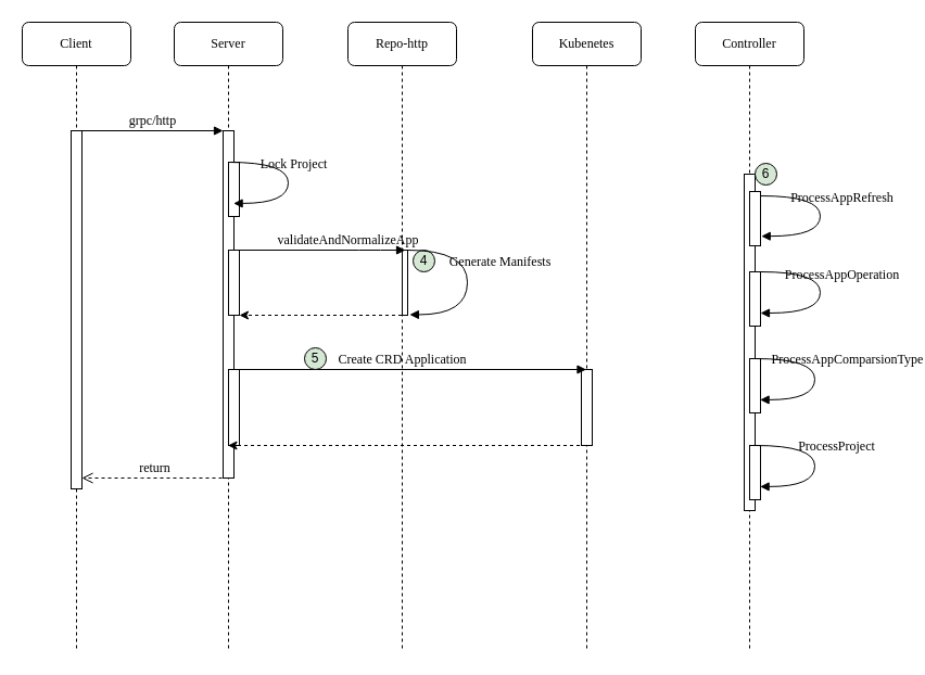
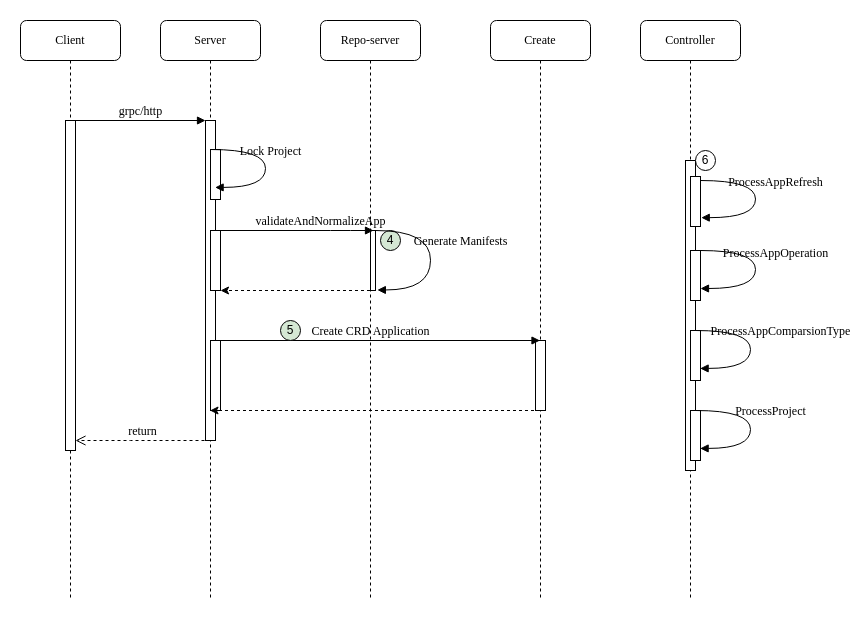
  <mxCell id="0" />
  <mxCell id="1" parent="0" />
  <mxCell id="2" value="&lt;span style=&quot;text-align: left&quot;&gt;Server&lt;/span&gt;" style="shape=umlLifeline;perimeter=lifelinePerimeter;whiteSpace=wrap;html=1;container=1;collapsible=0;recursiveResize=0;outlineConnect=0;rounded=1;shadow=0;comic=0;labelBackgroundColor=none;strokeWidth=1;fontFamily=Verdana;fontSize=12;align=center;" parent="1" vertex="1"><mxGeometry x="160" y="20" width="100" height="580" as="geometry" /></mxCell>
  <mxCell id="3" value="" style="html=1;points=[];perimeter=orthogonalPerimeter;rounded=0;shadow=0;comic=0;labelBackgroundColor=none;strokeWidth=1;fontFamily=Verdana;fontSize=12;align=center;" parent="2" vertex="1"><mxGeometry x="45" y="100" width="10" height="320" as="geometry" /></mxCell>
  <mxCell id="4" value="" style="html=1;points=[];perimeter=orthogonalPerimeter;rounded=0;shadow=0;comic=0;labelBackgroundColor=none;strokeWidth=1;fontFamily=Verdana;fontSize=12;align=center;" parent="2" vertex="1"><mxGeometry x="50" y="129" width="10" height="50" as="geometry" /></mxCell>
  <mxCell id="5" value="Lock Project" style="html=1;verticalAlign=bottom;endArrow=block;labelBackgroundColor=none;fontFamily=Verdana;fontSize=12;elbow=vertical;edgeStyle=orthogonalEdgeStyle;curved=1;entryX=1;entryY=0.286;entryPerimeter=0;exitX=1.038;exitY=0.345;exitPerimeter=0;" parent="2" edge="1"><mxGeometry x="-0.079" y="5" relative="1" as="geometry"><mxPoint x="50" y="129" as="sourcePoint" /><mxPoint x="54.62" y="166.92" as="targetPoint" /><Array as="points"><mxPoint x="105" y="129" /><mxPoint x="105" y="167" /></Array><mxPoint as="offset" /></mxGeometry></mxCell>
  <mxCell id="6" value="" style="html=1;points=[];perimeter=orthogonalPerimeter;rounded=0;shadow=0;comic=0;labelBackgroundColor=none;strokeWidth=1;fontFamily=Verdana;fontSize=12;align=center;" parent="2" vertex="1"><mxGeometry x="50" y="320" width="10" height="70" as="geometry" /></mxCell>
  <mxCell id="7" value="" style="html=1;points=[];perimeter=orthogonalPerimeter;rounded=0;shadow=0;comic=0;labelBackgroundColor=none;strokeWidth=1;fontFamily=Verdana;fontSize=12;align=center;" parent="2" vertex="1"><mxGeometry x="50" y="210" width="10" height="60" as="geometry" /></mxCell>
- <mxCell id="8" value="Repo-http" style="shape=umlLifeline;perimeter=lifelinePerimeter;whiteSpace=wrap;html=1;container=1;collapsible=0;recursiveResize=0;outlineConnect=0;rounded=1;shadow=0;comic=0;labelBackgroundColor=none;strokeWidth=1;fontFamily=Verdana;fontSize=12;align=center;" parent="1" vertex="1"><mxGeometry x="320" y="20" width="100" height="580" as="geometry" /></mxCell>
+ <mxCell id="8" value="Repo-server" style="shape=umlLifeline;perimeter=lifelinePerimeter;whiteSpace=wrap;html=1;container=1;collapsible=0;recursiveResize=0;outlineConnect=0;rounded=1;shadow=0;comic=0;labelBackgroundColor=none;strokeWidth=1;fontFamily=Verdana;fontSize=12;align=center;" parent="1" vertex="1"><mxGeometry x="320" y="20" width="100" height="580" as="geometry" /></mxCell>
  <mxCell id="9" value="" style="html=1;points=[];perimeter=orthogonalPerimeter;rounded=0;shadow=0;comic=0;labelBackgroundColor=none;strokeWidth=1;fontFamily=Verdana;fontSize=12;align=center;" parent="8" vertex="1"><mxGeometry x="50" y="210" width="5" height="60" as="geometry" /></mxCell>
  <mxCell id="10" value="4" style="ellipse;whiteSpace=wrap;html=1;fillColor=#d5e8d4;" parent="8" vertex="1"><mxGeometry x="60" y="210" width="20" height="20" as="geometry" /></mxCell>
  <mxCell id="11" value="Controller" style="shape=umlLifeline;perimeter=lifelinePerimeter;whiteSpace=wrap;html=1;container=1;collapsible=0;recursiveResize=0;outlineConnect=0;rounded=1;shadow=0;comic=0;labelBackgroundColor=none;strokeWidth=1;fontFamily=Verdana;fontSize=12;align=center;" parent="1" vertex="1"><mxGeometry x="640" y="20" width="100" height="580" as="geometry" /></mxCell>
  <mxCell id="12" value="" style="html=1;points=[];perimeter=orthogonalPerimeter;rounded=0;shadow=0;comic=0;labelBackgroundColor=none;strokeWidth=1;fontFamily=Verdana;fontSize=12;align=center;" parent="11" vertex="1"><mxGeometry x="45" y="140" width="10" height="310" as="geometry" /></mxCell>
  <mxCell id="13" value="" style="html=1;points=[];perimeter=orthogonalPerimeter;rounded=0;shadow=0;comic=0;labelBackgroundColor=none;strokeWidth=1;fontFamily=Verdana;fontSize=12;align=center;" parent="11" vertex="1"><mxGeometry x="50" y="156" width="10" height="50" as="geometry" /></mxCell>
  <mxCell id="14" value="" style="html=1;points=[];perimeter=orthogonalPerimeter;rounded=0;shadow=0;comic=0;labelBackgroundColor=none;strokeWidth=1;fontFamily=Verdana;fontSize=12;align=center;" parent="11" vertex="1"><mxGeometry x="50" y="390" width="10" height="50" as="geometry" /></mxCell>
  <mxCell id="15" value="" style="html=1;points=[];perimeter=orthogonalPerimeter;rounded=0;shadow=0;comic=0;labelBackgroundColor=none;strokeWidth=1;fontFamily=Verdana;fontSize=12;align=center;" parent="11" vertex="1"><mxGeometry x="50" y="230" width="10" height="50" as="geometry" /></mxCell>
  <mxCell id="16" value="" style="html=1;points=[];perimeter=orthogonalPerimeter;rounded=0;shadow=0;comic=0;labelBackgroundColor=none;strokeWidth=1;fontFamily=Verdana;fontSize=12;align=center;" parent="11" vertex="1"><mxGeometry x="50" y="310" width="10" height="50" as="geometry" /></mxCell>
- <mxCell id="17" value="6" style="ellipse;whiteSpace=wrap;html=1;fillColor=#d5e8d4;" parent="11" vertex="1"><mxGeometry x="55" y="130" width="20" height="20" as="geometry" /></mxCell>
- <mxCell id="18" value="Kubenetes" style="shape=umlLifeline;perimeter=lifelinePerimeter;whiteSpace=wrap;html=1;container=1;collapsible=0;recursiveResize=0;outlineConnect=0;rounded=1;shadow=0;comic=0;labelBackgroundColor=none;strokeWidth=1;fontFamily=Verdana;fontSize=12;align=center;" parent="1" vertex="1"><mxGeometry x="490" y="20" width="100" height="580" as="geometry" /></mxCell>
+ <mxCell id="17" value="6" style="ellipse;whiteSpace=wrap;html=1;" parent="11" vertex="1"><mxGeometry x="55" y="130" width="20" height="20" as="geometry" /></mxCell>
+ <mxCell id="18" value="Create" style="shape=umlLifeline;perimeter=lifelinePerimeter;whiteSpace=wrap;html=1;container=1;collapsible=0;recursiveResize=0;outlineConnect=0;rounded=1;shadow=0;comic=0;labelBackgroundColor=none;strokeWidth=1;fontFamily=Verdana;fontSize=12;align=center;" parent="1" vertex="1"><mxGeometry x="490" y="20" width="100" height="580" as="geometry" /></mxCell>
  <mxCell id="19" value="" style="html=1;points=[];perimeter=orthogonalPerimeter;rounded=0;shadow=0;comic=0;labelBackgroundColor=none;strokeWidth=1;fontFamily=Verdana;fontSize=12;align=center;" parent="18" vertex="1"><mxGeometry x="45" y="320" width="10" height="70" as="geometry" /></mxCell>
  <mxCell id="20" value="&lt;span style=&quot;text-align: left&quot;&gt;Client&lt;/span&gt;" style="shape=umlLifeline;perimeter=lifelinePerimeter;whiteSpace=wrap;html=1;container=1;collapsible=0;recursiveResize=0;outlineConnect=0;rounded=1;shadow=0;comic=0;labelBackgroundColor=none;strokeWidth=1;fontFamily=Verdana;fontSize=12;align=center;" parent="1" vertex="1"><mxGeometry x="20" y="20" width="100" height="580" as="geometry" /></mxCell>
  <mxCell id="21" value="" style="html=1;points=[];perimeter=orthogonalPerimeter;rounded=0;shadow=0;comic=0;labelBackgroundColor=none;strokeWidth=1;fontFamily=Verdana;fontSize=12;align=center;" parent="20" vertex="1"><mxGeometry x="45" y="100" width="10" height="330" as="geometry" /></mxCell>
  <mxCell id="22" value="Create CRD Application" style="html=1;verticalAlign=bottom;endArrow=block;labelBackgroundColor=none;fontFamily=Verdana;fontSize=12;" parent="1" target="18" edge="1"><mxGeometry x="-0.061" relative="1" as="geometry"><mxPoint x="220" y="340" as="sourcePoint" /><mxPoint as="offset" /></mxGeometry></mxCell>
  <mxCell id="23" value="return" style="html=1;verticalAlign=bottom;endArrow=open;dashed=1;endSize=8;labelBackgroundColor=none;fontFamily=Verdana;fontSize=12;edgeStyle=elbowEdgeStyle;elbow=vertical;" parent="1" target="21" edge="1"><mxGeometry relative="1" as="geometry"><mxPoint x="720" y="566" as="targetPoint" /><Array as="points"><mxPoint x="120" y="440" /><mxPoint x="490" y="540" /></Array><mxPoint x="210" y="440" as="sourcePoint" /></mxGeometry></mxCell>
  <mxCell id="24" value="grpc/http" style="html=1;verticalAlign=bottom;endArrow=block;entryX=0;entryY=0;labelBackgroundColor=none;fontFamily=Verdana;fontSize=12;edgeStyle=elbowEdgeStyle;elbow=vertical;" parent="1" source="21" target="3" edge="1"><mxGeometry relative="1" as="geometry"><mxPoint x="140" y="130" as="sourcePoint" /></mxGeometry></mxCell>
  <mxCell id="25" value="&lt;span style=&quot;font-family: &amp;#34;verdana&amp;#34;&quot;&gt;validateAndNormalizeApp&lt;/span&gt;" style="html=1;verticalAlign=bottom;endArrow=block;labelBackgroundColor=none;fontFamily=Verdana;fontSize=12;edgeStyle=elbowEdgeStyle;elbow=vertical;" parent="1" source="3" edge="1"><mxGeometry x="0.329" relative="1" as="geometry"><mxPoint x="290" y="140" as="sourcePoint" /><mxPoint x="373" y="230" as="targetPoint" /><Array as="points"><mxPoint x="340" y="230" /><mxPoint x="290" y="190" /></Array><mxPoint as="offset" /></mxGeometry></mxCell>
  <mxCell id="26" style="edgeStyle=orthogonalEdgeStyle;rounded=0;orthogonalLoop=1;jettySize=auto;html=1;dashed=1;" parent="1" source="18" target="2" edge="1"><mxGeometry relative="1" as="geometry"><mxPoint x="430.56" y="400.86" as="sourcePoint" /><mxPoint x="280" y="400" as="targetPoint" /><Array as="points"><mxPoint x="290" y="410" /><mxPoint x="290" y="410" /></Array></mxGeometry></mxCell>
  <mxCell id="27" style="edgeStyle=orthogonalEdgeStyle;rounded=0;orthogonalLoop=1;jettySize=auto;html=1;dashed=1;" parent="1" source="8" edge="1"><mxGeometry relative="1" as="geometry"><mxPoint x="220" y="290" as="targetPoint" /><Array as="points"><mxPoint x="310" y="290" /><mxPoint x="310" y="290" /></Array></mxGeometry></mxCell>
  <mxCell id="28" value="5" style="ellipse;whiteSpace=wrap;html=1;fillColor=#d5e8d4;" parent="1" vertex="1"><mxGeometry x="280" y="320" width="20" height="20" as="geometry" /></mxCell>
  <mxCell id="29" value="ProcessAppComparsionType" style="html=1;verticalAlign=bottom;endArrow=block;labelBackgroundColor=none;fontFamily=Verdana;fontSize=12;elbow=vertical;edgeStyle=orthogonalEdgeStyle;curved=1;entryX=1;entryY=0.286;entryPerimeter=0;exitX=1.038;exitY=0.345;exitPerimeter=0;" parent="1" edge="1"><mxGeometry x="-0.093" y="30" relative="1" as="geometry"><mxPoint x="695" y="330" as="sourcePoint" /><mxPoint x="699.62" y="367.92" as="targetPoint" /><Array as="points"><mxPoint x="750" y="330" /><mxPoint x="750" y="368" /></Array><mxPoint as="offset" /></mxGeometry></mxCell>
  <mxCell id="30" value="ProcessProject" style="html=1;verticalAlign=bottom;endArrow=block;labelBackgroundColor=none;fontFamily=Verdana;fontSize=12;elbow=vertical;edgeStyle=orthogonalEdgeStyle;curved=1;entryX=1;entryY=0.286;entryPerimeter=0;exitX=1.038;exitY=0.345;exitPerimeter=0;" parent="1" edge="1"><mxGeometry x="-0.093" y="20" relative="1" as="geometry"><mxPoint x="695" y="410" as="sourcePoint" /><mxPoint x="699.62" y="447.92" as="targetPoint" /><Array as="points"><mxPoint x="750" y="410" /><mxPoint x="750" y="448" /></Array><mxPoint as="offset" /></mxGeometry></mxCell>
  <mxCell id="31" value="Generate Manifests" style="html=1;verticalAlign=bottom;endArrow=block;labelBackgroundColor=none;fontFamily=Verdana;fontSize=12;elbow=vertical;edgeStyle=orthogonalEdgeStyle;curved=1;entryX=1.371;entryY=0.991;entryPerimeter=0;exitX=1.038;exitY=0.345;exitPerimeter=0;entryDx=0;entryDy=0;" parent="1" target="9" edge="1"><mxGeometry x="-0.11" y="30" relative="1" as="geometry"><mxPoint x="375" y="230" as="sourcePoint" /><mxPoint x="379.62" y="267.92" as="targetPoint" /><Array as="points"><mxPoint x="430" y="230" /><mxPoint x="430" y="290" /><mxPoint x="377" y="290" /></Array><mxPoint as="offset" /></mxGeometry></mxCell>
  <mxCell id="32" value="ProcessAppRefresh" style="html=1;verticalAlign=bottom;endArrow=block;labelBackgroundColor=none;fontFamily=Verdana;fontSize=12;elbow=vertical;edgeStyle=orthogonalEdgeStyle;curved=1;entryX=1.076;entryY=0.823;entryPerimeter=0;exitX=1.038;exitY=0.345;exitPerimeter=0;entryDx=0;entryDy=0;" parent="1" target="13" edge="1"><mxGeometry x="-0.093" y="20" relative="1" as="geometry"><mxPoint x="700" y="180" as="sourcePoint" /><mxPoint x="704.62" y="217.92" as="targetPoint" /><Array as="points"><mxPoint x="755" y="180" /><mxPoint x="755" y="217" /></Array><mxPoint as="offset" /></mxGeometry></mxCell>
  <mxCell id="33" value="ProcessAppOperation" style="html=1;verticalAlign=bottom;endArrow=block;labelBackgroundColor=none;fontFamily=Verdana;fontSize=12;elbow=vertical;edgeStyle=orthogonalEdgeStyle;curved=1;exitX=1.038;exitY=0.345;exitPerimeter=0;" parent="1" target="15" edge="1"><mxGeometry x="-0.093" y="20" relative="1" as="geometry"><mxPoint x="700" y="250" as="sourcePoint" /><mxPoint x="704.62" y="287.92" as="targetPoint" /><Array as="points"><mxPoint x="755" y="250" /><mxPoint x="755" y="288" /></Array><mxPoint as="offset" /></mxGeometry></mxCell>
